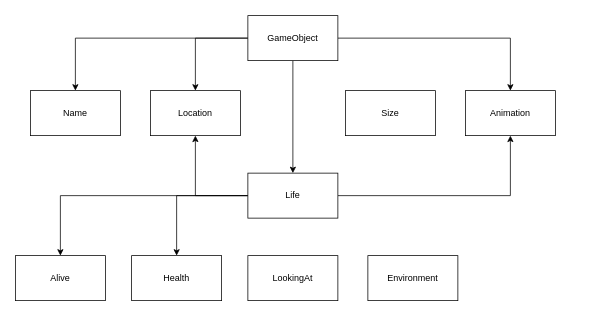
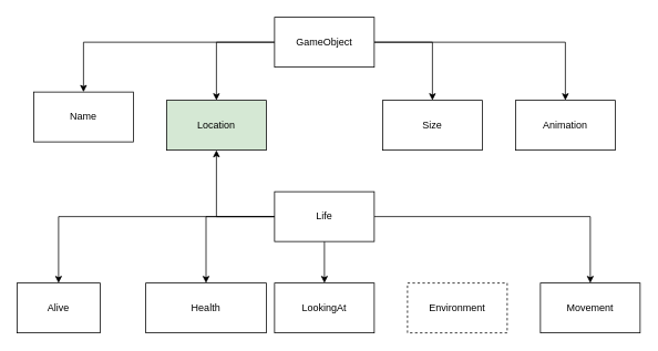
  <mxCell id="0" />
  <mxCell id="1" parent="0" />
  <mxCell id="2" style="edgeStyle=orthogonalEdgeStyle;rounded=0;orthogonalLoop=1;jettySize=auto;html=1;" edge="1" parent="1" source="6" target="8"><mxGeometry relative="1" as="geometry"><mxPoint x="260" y="150" as="targetPoint" /></mxGeometry></mxCell>
- <mxCell id="3" style="edgeStyle=orthogonalEdgeStyle;rounded=0;orthogonalLoop=1;jettySize=auto;html=1;strokeWidth=1;" edge="1" parent="1" source="6" target="15"><mxGeometry relative="1" as="geometry"><mxPoint x="520" y="140" as="targetPoint" /></mxGeometry></mxCell>
+ <mxCell id="3" style="edgeStyle=orthogonalEdgeStyle;rounded=0;orthogonalLoop=1;jettySize=auto;html=1;strokeWidth=1;" edge="1" parent="1" source="6" target="9"><mxGeometry relative="1" as="geometry"><mxPoint x="520" y="140" as="targetPoint" /></mxGeometry></mxCell>
  <mxCell id="4" style="edgeStyle=orthogonalEdgeStyle;rounded=0;orthogonalLoop=1;jettySize=auto;html=1;strokeWidth=1;entryX=0.5;entryY=0;entryDx=0;entryDy=0;" edge="1" parent="1" source="6" target="20"><mxGeometry relative="1" as="geometry"><mxPoint x="670" y="120" as="targetPoint" /></mxGeometry></mxCell>
  <mxCell id="5" value="" style="edgeStyle=orthogonalEdgeStyle;rounded=0;orthogonalLoop=1;jettySize=auto;html=1;strokeWidth=1;" edge="1" parent="1" source="6" target="7"><mxGeometry relative="1" as="geometry" /></mxCell>
  <mxCell id="6" value="GameObject" style="rounded=0;whiteSpace=wrap;html=1;" vertex="1" parent="1"><mxGeometry x="330" y="20" width="120" height="60" as="geometry" /></mxCell>
- <mxCell id="7" value="Name" style="rounded=0;whiteSpace=wrap;html=1;" vertex="1" parent="1"><mxGeometry x="40" y="120" width="120" height="60" as="geometry" /></mxCell>
- <mxCell id="8" value="Location" style="rounded=0;whiteSpace=wrap;html=1;" vertex="1" parent="1"><mxGeometry x="200" y="120" width="120" height="60" as="geometry" /></mxCell>
+ <mxCell id="7" value="Name" style="rounded=0;whiteSpace=wrap;html=1;" vertex="1" parent="1"><mxGeometry x="40" y="110" width="120" height="60" as="geometry" /></mxCell>
+ <mxCell id="8" value="Location" style="rounded=0;whiteSpace=wrap;html=1;fillColor=#d5e8d4;" vertex="1" parent="1"><mxGeometry x="200" y="120" width="120" height="60" as="geometry" /></mxCell>
  <mxCell id="9" value="Size" style="rounded=0;whiteSpace=wrap;html=1;" vertex="1" parent="1"><mxGeometry x="460" y="120" width="120" height="60" as="geometry" /></mxCell>
  <mxCell id="10" style="edgeStyle=orthogonalEdgeStyle;rounded=0;orthogonalLoop=1;jettySize=auto;html=1;" edge="1" parent="1" source="15" target="16"><mxGeometry relative="1" as="geometry"><mxPoint x="80" y="340" as="targetPoint" /></mxGeometry></mxCell>
  <mxCell id="11" style="edgeStyle=orthogonalEdgeStyle;rounded=0;orthogonalLoop=1;jettySize=auto;html=1;strokeWidth=1;" edge="1" parent="1" source="15" target="17"><mxGeometry relative="1" as="geometry"><mxPoint x="200" y="310" as="targetPoint" /></mxGeometry></mxCell>
- <mxCell id="12" style="edgeStyle=orthogonalEdgeStyle;rounded=0;orthogonalLoop=1;jettySize=auto;html=1;strokeWidth=1;" edge="1" parent="1" source="15" target="20"><mxGeometry relative="1" as="geometry"><mxPoint x="390" y="340" as="targetPoint" /></mxGeometry></mxCell>
+ <mxCell id="12" style="edgeStyle=orthogonalEdgeStyle;rounded=0;orthogonalLoop=1;jettySize=auto;html=1;strokeWidth=1;" edge="1" parent="1" source="15" target="18"><mxGeometry relative="1" as="geometry"><mxPoint x="390" y="340" as="targetPoint" /></mxGeometry></mxCell>
  <mxCell id="13" style="edgeStyle=orthogonalEdgeStyle;rounded=0;orthogonalLoop=1;jettySize=auto;html=1;strokeWidth=1;" edge="1" parent="1" source="15" target="8"><mxGeometry relative="1" as="geometry"><mxPoint x="570" y="360" as="targetPoint" /></mxGeometry></mxCell>
+ <mxCell id="14" style="edgeStyle=orthogonalEdgeStyle;rounded=0;orthogonalLoop=1;jettySize=auto;html=1;strokeWidth=1;" edge="1" parent="1" source="15" target="19"><mxGeometry relative="1" as="geometry"><mxPoint x="710" y="360" as="targetPoint" /></mxGeometry></mxCell>
  <mxCell id="15" value="Life" style="rounded=0;whiteSpace=wrap;html=1;" vertex="1" parent="1"><mxGeometry x="330" y="230" width="120" height="60" as="geometry" /></mxCell>
- <mxCell id="16" value="Alive" style="rounded=0;whiteSpace=wrap;html=1;" vertex="1" parent="1"><mxGeometry x="20" y="340" width="120" height="60" as="geometry" /></mxCell>
- <mxCell id="17" value="Health" style="rounded=0;whiteSpace=wrap;html=1;" vertex="1" parent="1"><mxGeometry x="175" y="340" width="120" height="60" as="geometry" /></mxCell>
+ <mxCell id="16" value="Alive" style="rounded=0;whiteSpace=wrap;html=1;" vertex="1" parent="1"><mxGeometry x="20" y="340" width="100" height="60" as="geometry" /></mxCell>
+ <mxCell id="17" value="Health" style="rounded=0;whiteSpace=wrap;html=1;" vertex="1" parent="1"><mxGeometry x="175" y="340" width="145" height="60" as="geometry" /></mxCell>
  <mxCell id="18" value="LookingAt" style="rounded=0;whiteSpace=wrap;html=1;" vertex="1" parent="1"><mxGeometry x="330" y="340" width="120" height="60" as="geometry" /></mxCell>
+ <mxCell id="19" value="Movement" style="rounded=0;whiteSpace=wrap;html=1;" vertex="1" parent="1"><mxGeometry x="650" y="340" width="120" height="60" as="geometry" /></mxCell>
  <mxCell id="20" value="Animation" style="rounded=0;whiteSpace=wrap;html=1;" vertex="1" parent="1"><mxGeometry x="620" y="120" width="120" height="60" as="geometry" /></mxCell>
- <mxCell id="21" value="Environment" style="rounded=0;whiteSpace=wrap;html=1;" vertex="1" parent="1"><mxGeometry x="490" y="340" width="120" height="60" as="geometry" /></mxCell>
+ <mxCell id="21" value="Environment" style="rounded=0;whiteSpace=wrap;html=1;dashed=1;" vertex="1" parent="1"><mxGeometry x="490" y="340" width="120" height="60" as="geometry" /></mxCell>
